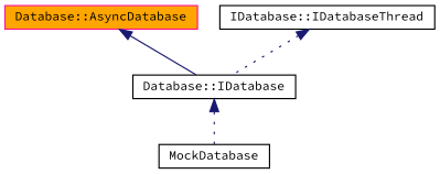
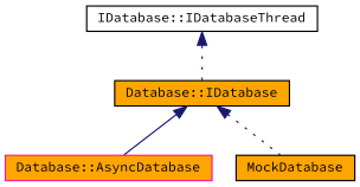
  digraph {
    fontname="Source Code Pro"
    node [color=black fillcolor=orange fontname="Source Code Pro" fontsize=10 shape=record style=filled]
    edge [color=midnightblue dir=back fontname="Source Code Pro" fontsize=10 labelfontname=Helvetica labelfontsize=10 style=dotted]
-   n1 [fillcolor=white fontcolor=black height=0.2 label="Database::IDatabase" width=0.4]
+   n1 [fontcolor=black height=0.2 label="Database::IDatabase" width=0.4]
    n2 [color=deeppink height=0.2 label="Database::AsyncDatabase" width=0.4]
-   n3 [fillcolor=white height=0.2 label=MockDatabase width=0.4]
+   n3 [height=0.2 label=MockDatabase width=0.4]
    n4 [fillcolor=white height=0.2 label="IDatabase::IDatabaseThread" width=0.4]
-   n2 -> n1 [style=solid]
+   n1 -> n2 [style=solid]
    n1 -> n3
    n4 -> n1
  }
